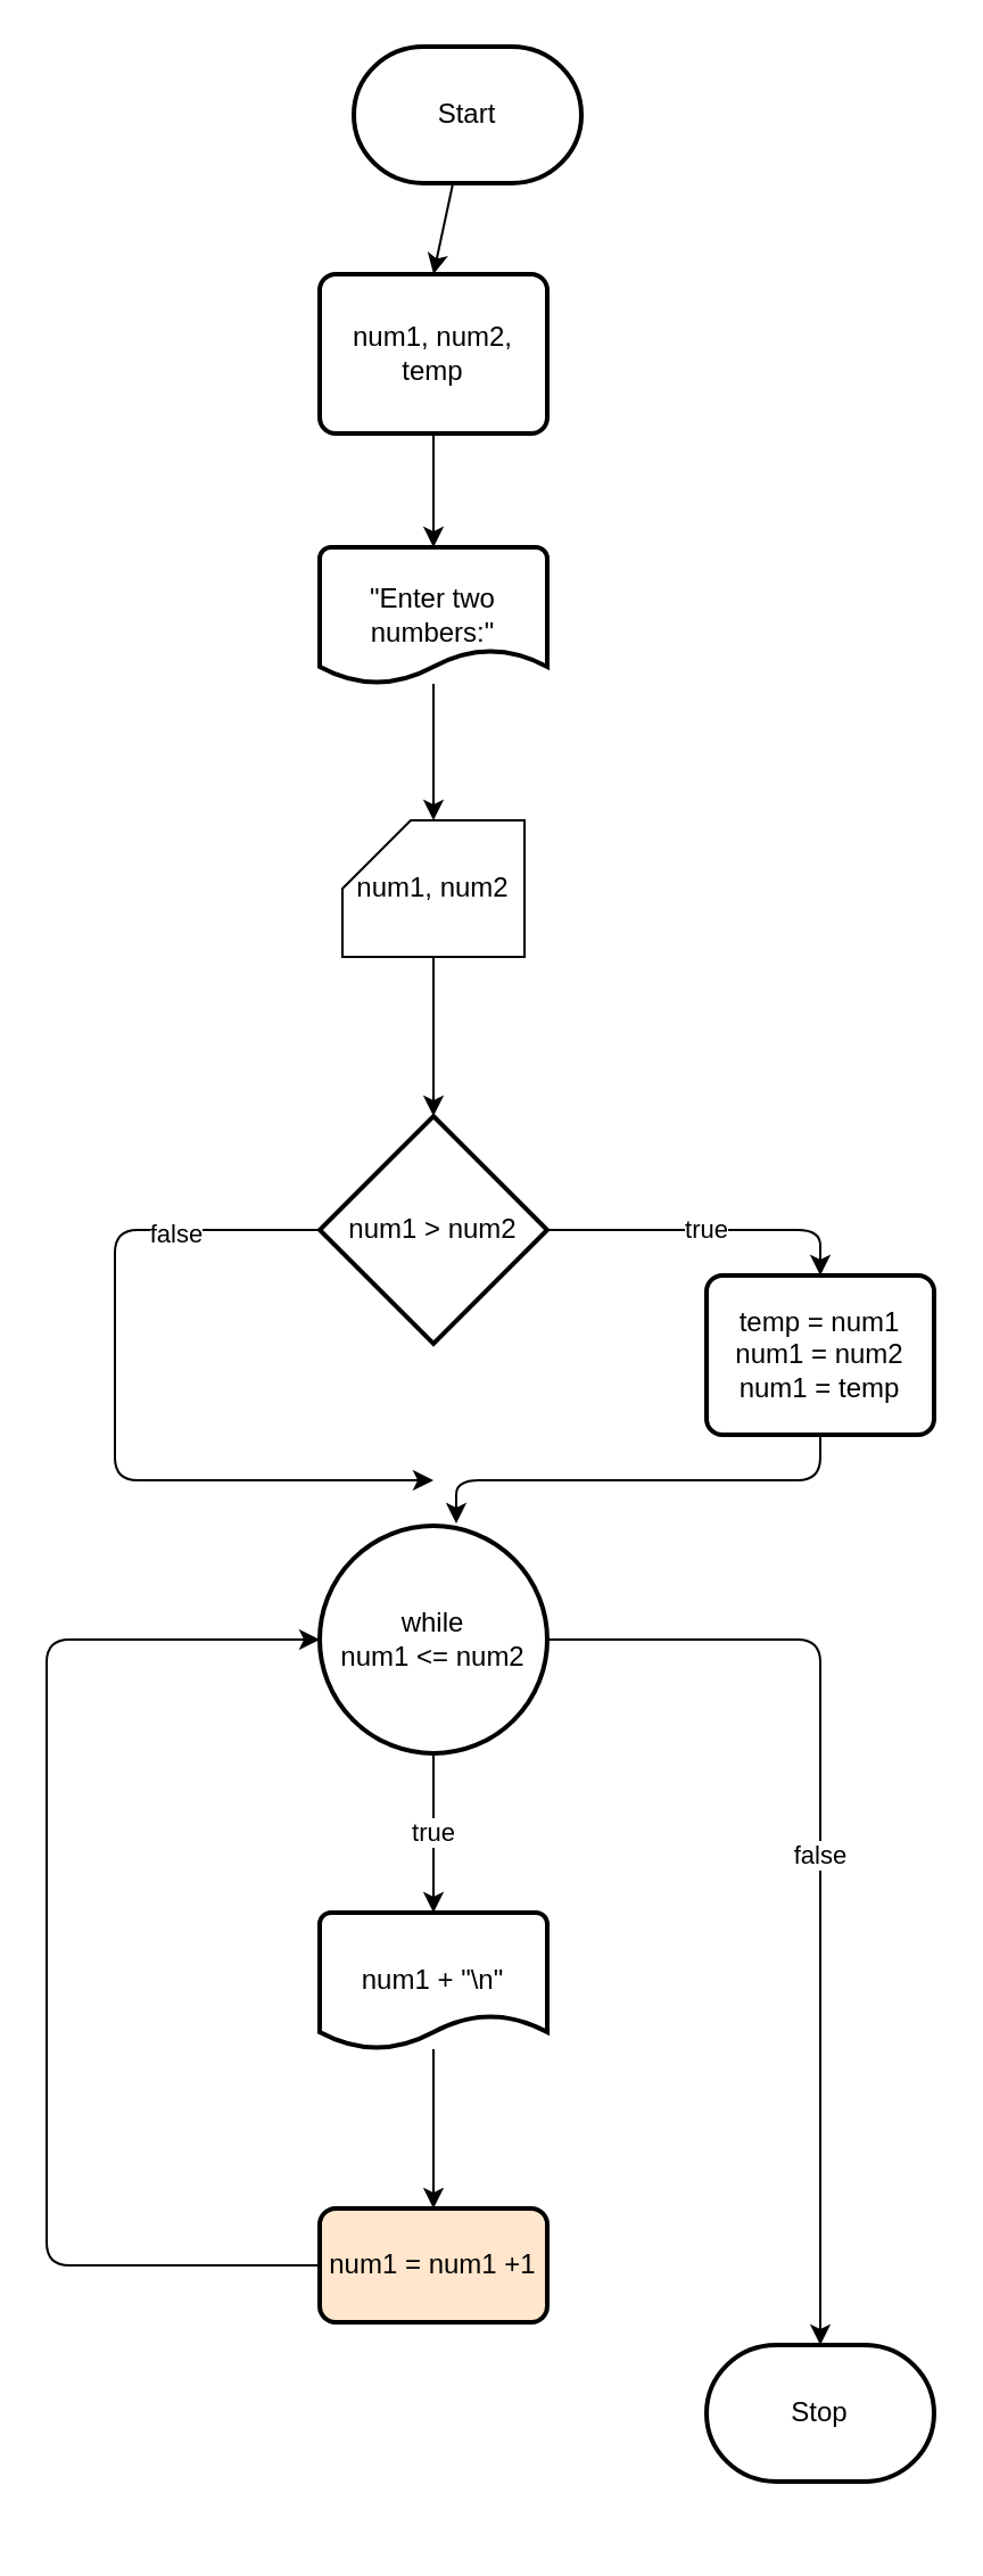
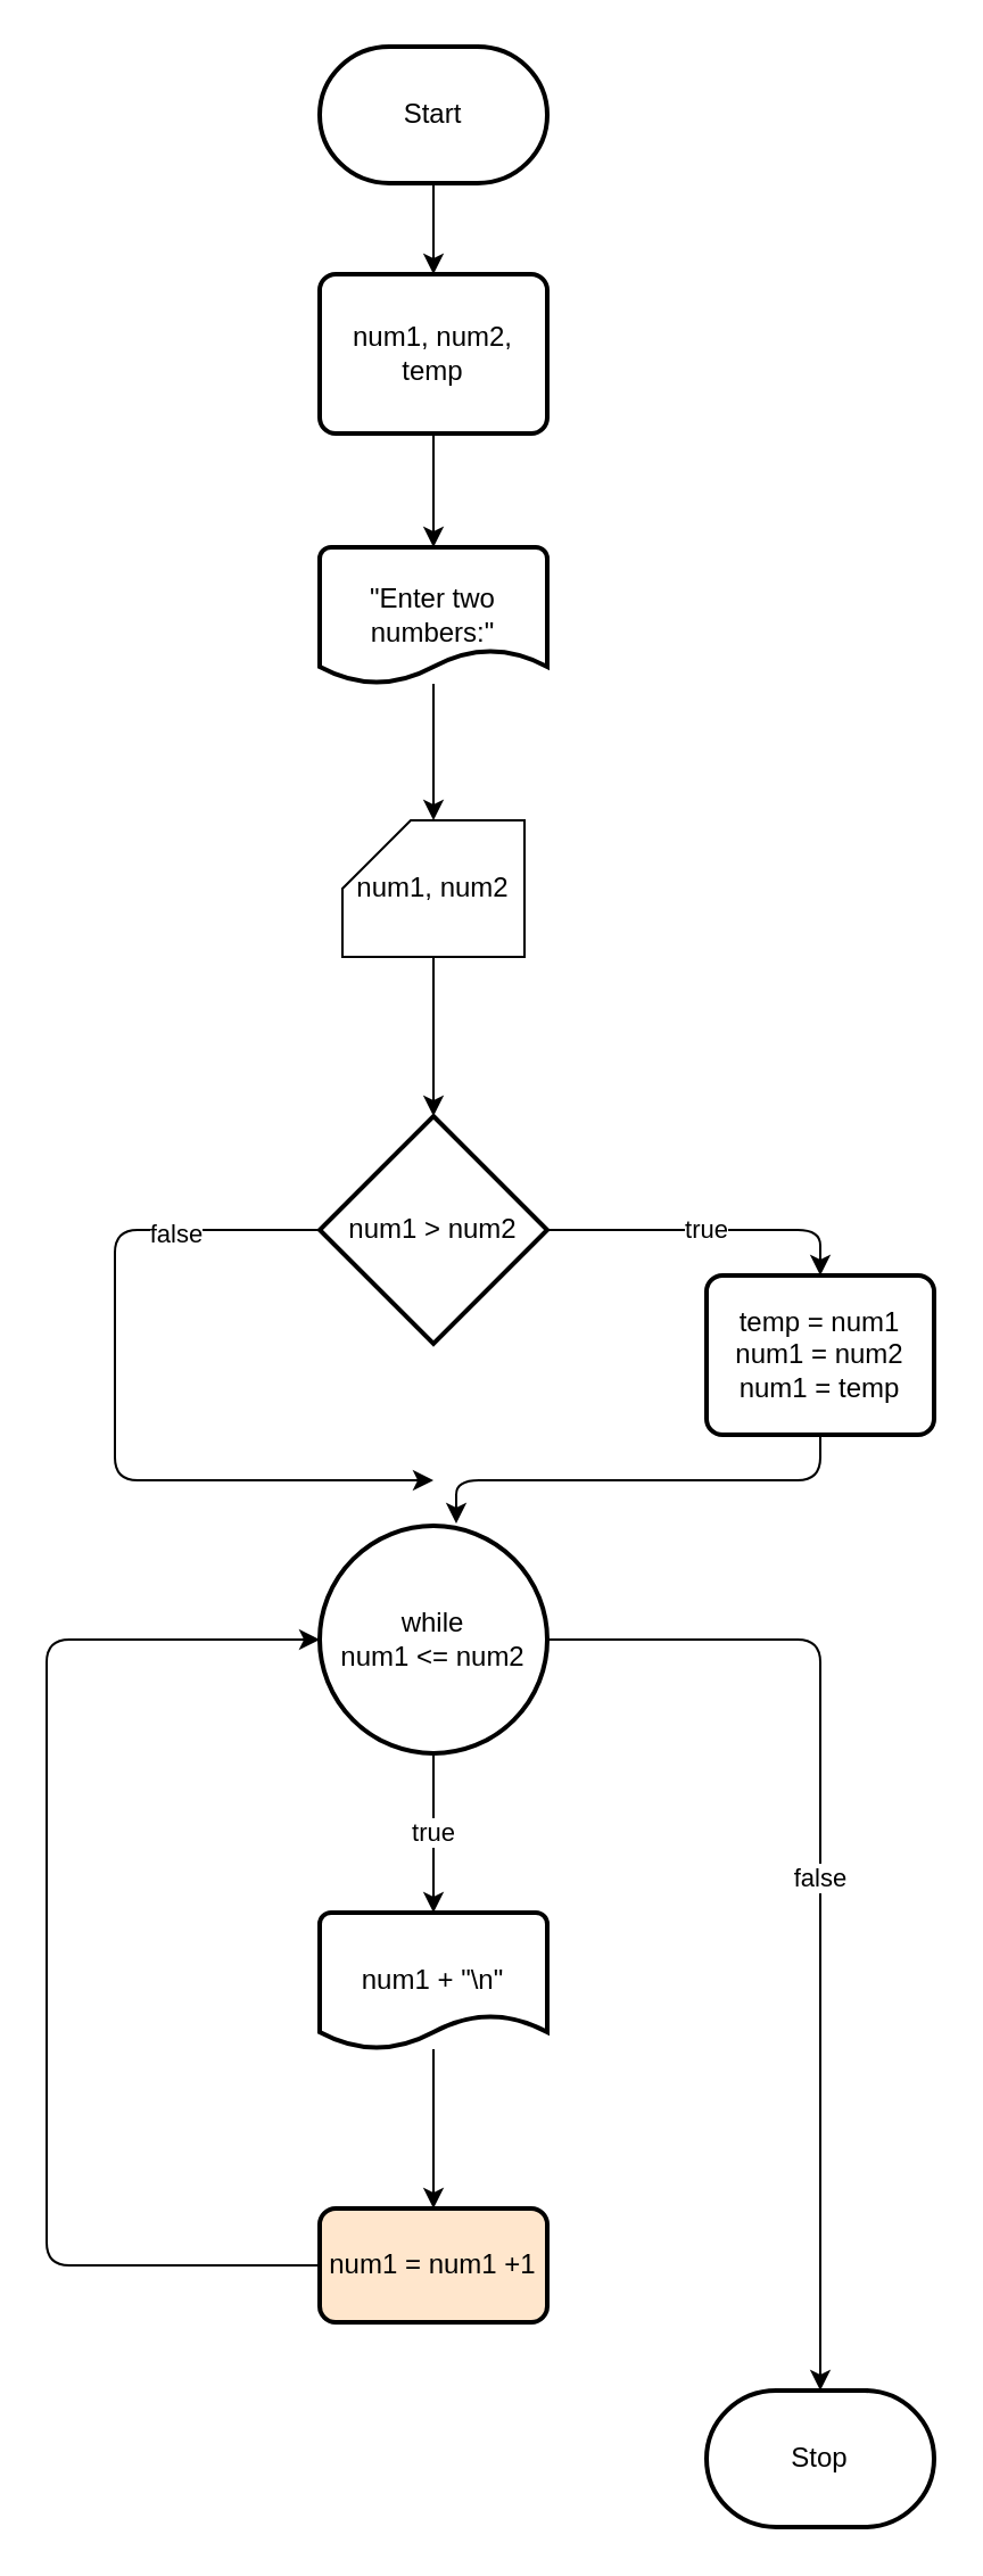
  <mxCell id="0" />
  <mxCell id="1" parent="0" />
  <mxCell id="2" style="edgeStyle=none;html=1;entryX=0.5;entryY=0;entryDx=0;entryDy=0;strokeColor=#000000;" parent="1" source="3" target="5" edge="1"><mxGeometry relative="1" as="geometry" /></mxCell>
- <mxCell id="3" value="Start" style="strokeWidth=2;html=1;shape=mxgraph.flowchart.terminator;whiteSpace=wrap;" parent="1" vertex="1"><mxGeometry x="155" y="20" width="100" height="60" as="geometry" /></mxCell>
+ <mxCell id="3" value="Start" style="strokeWidth=2;html=1;shape=mxgraph.flowchart.terminator;whiteSpace=wrap;" parent="1" vertex="1"><mxGeometry x="140" y="20" width="100" height="60" as="geometry" /></mxCell>
  <mxCell id="4" style="edgeStyle=none;html=1;entryX=0.5;entryY=0;entryDx=0;entryDy=0;entryPerimeter=0;strokeColor=#000000;" parent="1" source="5" target="7" edge="1"><mxGeometry relative="1" as="geometry" /></mxCell>
  <mxCell id="5" value="num1, num2, temp" style="rounded=1;whiteSpace=wrap;html=1;absoluteArcSize=1;arcSize=14;strokeWidth=2;" parent="1" vertex="1"><mxGeometry x="140" y="120" width="100" height="70" as="geometry" /></mxCell>
  <mxCell id="6" style="edgeStyle=none;html=1;entryX=0.5;entryY=0;entryDx=0;entryDy=0;entryPerimeter=0;strokeColor=#000000;" parent="1" source="7" target="9" edge="1"><mxGeometry relative="1" as="geometry" /></mxCell>
  <mxCell id="7" value="&quot;Enter two numbers:&quot;" style="strokeWidth=2;html=1;shape=mxgraph.flowchart.document2;whiteSpace=wrap;size=0.25;" parent="1" vertex="1"><mxGeometry x="140" y="240" width="100" height="60" as="geometry" /></mxCell>
  <mxCell id="8" style="edgeStyle=none;html=1;entryX=0.5;entryY=0;entryDx=0;entryDy=0;entryPerimeter=0;strokeColor=#000000;" edge="1" parent="1" source="9" target="21"><mxGeometry relative="1" as="geometry" /></mxCell>
  <mxCell id="9" value="num1, num2" style="shape=card;whiteSpace=wrap;html=1;" parent="1" vertex="1"><mxGeometry x="150" y="360" width="80" height="60" as="geometry" /></mxCell>
  <mxCell id="10" value="true" style="edgeStyle=none;html=1;entryX=0.5;entryY=0;entryDx=0;entryDy=0;entryPerimeter=0;strokeColor=#000000;" parent="1" source="12" target="14" edge="1"><mxGeometry relative="1" as="geometry" /></mxCell>
  <mxCell id="11" value="false" style="edgeStyle=none;html=1;strokeColor=#000000;" parent="1" source="12" target="17" edge="1"><mxGeometry relative="1" as="geometry"><Array as="points"><mxPoint x="360" y="720" /></Array></mxGeometry></mxCell>
  <mxCell id="12" value="while&lt;br&gt;num1 &amp;lt;= num2" style="strokeWidth=2;html=1;shape=mxgraph.flowchart.start_2;whiteSpace=wrap;" parent="1" vertex="1"><mxGeometry x="140" y="670" width="100" height="100" as="geometry" /></mxCell>
  <mxCell id="13" style="edgeStyle=none;html=1;strokeColor=#000000;" parent="1" source="14" target="16" edge="1"><mxGeometry relative="1" as="geometry" /></mxCell>
  <mxCell id="14" value="num1 + &quot;\n&quot;" style="strokeWidth=2;html=1;shape=mxgraph.flowchart.document2;whiteSpace=wrap;size=0.25;" parent="1" vertex="1"><mxGeometry x="140" y="840" width="100" height="60" as="geometry" /></mxCell>
  <mxCell id="15" style="edgeStyle=none;html=1;entryX=0;entryY=0.5;entryDx=0;entryDy=0;entryPerimeter=0;strokeColor=#000000;" parent="1" source="16" target="12" edge="1"><mxGeometry relative="1" as="geometry"><Array as="points"><mxPoint x="20" y="995" /><mxPoint x="20" y="720" /></Array></mxGeometry></mxCell>
  <mxCell id="16" value="num1 = num1 +1" style="rounded=1;whiteSpace=wrap;html=1;absoluteArcSize=1;arcSize=14;strokeWidth=2;fillColor=#ffe6cc;" parent="1" vertex="1"><mxGeometry x="140" y="970" width="100" height="50" as="geometry" /></mxCell>
- <mxCell id="17" value="Stop" style="strokeWidth=2;html=1;shape=mxgraph.flowchart.terminator;whiteSpace=wrap;" parent="1" vertex="1"><mxGeometry x="310" y="1030" width="100" height="60" as="geometry" /></mxCell>
+ <mxCell id="17" value="Stop" style="strokeWidth=2;html=1;shape=mxgraph.flowchart.terminator;whiteSpace=wrap;" parent="1" vertex="1"><mxGeometry x="310" y="1050" width="100" height="60" as="geometry" /></mxCell>
  <mxCell id="18" value="true" style="edgeStyle=none;html=1;strokeColor=#000000;entryX=0.5;entryY=0;entryDx=0;entryDy=0;" edge="1" parent="1" source="21" target="23"><mxGeometry relative="1" as="geometry"><mxPoint x="360" y="540" as="targetPoint" /><Array as="points"><mxPoint x="360" y="540" /></Array></mxGeometry></mxCell>
  <mxCell id="19" style="edgeStyle=none;html=1;strokeColor=#000000;exitX=0;exitY=0.5;exitDx=0;exitDy=0;exitPerimeter=0;" edge="1" parent="1" source="21"><mxGeometry relative="1" as="geometry"><mxPoint x="190" y="650" as="targetPoint" /><Array as="points"><mxPoint x="50" y="540" /><mxPoint x="50" y="650" /></Array></mxGeometry></mxCell>
  <mxCell id="20" value="false" style="edgeLabel;html=1;align=center;verticalAlign=middle;resizable=0;points=[];" vertex="1" connectable="0" parent="19"><mxGeometry x="-0.621" y="1" relative="1" as="geometry"><mxPoint as="offset" /></mxGeometry></mxCell>
  <mxCell id="21" value="num1 &amp;gt; num2" style="strokeWidth=2;html=1;shape=mxgraph.flowchart.decision;whiteSpace=wrap;" vertex="1" parent="1"><mxGeometry x="140" y="490" width="100" height="100" as="geometry" /></mxCell>
  <mxCell id="22" style="edgeStyle=none;html=1;strokeColor=#000000;" edge="1" parent="1" source="23"><mxGeometry relative="1" as="geometry"><mxPoint x="200" y="669" as="targetPoint" /><Array as="points"><mxPoint x="360" y="650" /><mxPoint x="200" y="650" /></Array></mxGeometry></mxCell>
  <mxCell id="23" value="temp = num1&lt;br&gt;num1 = num2&lt;br&gt;num1 = temp" style="rounded=1;whiteSpace=wrap;html=1;absoluteArcSize=1;arcSize=14;strokeWidth=2;" vertex="1" parent="1"><mxGeometry x="310" y="560" width="100" height="70" as="geometry" /></mxCell>
